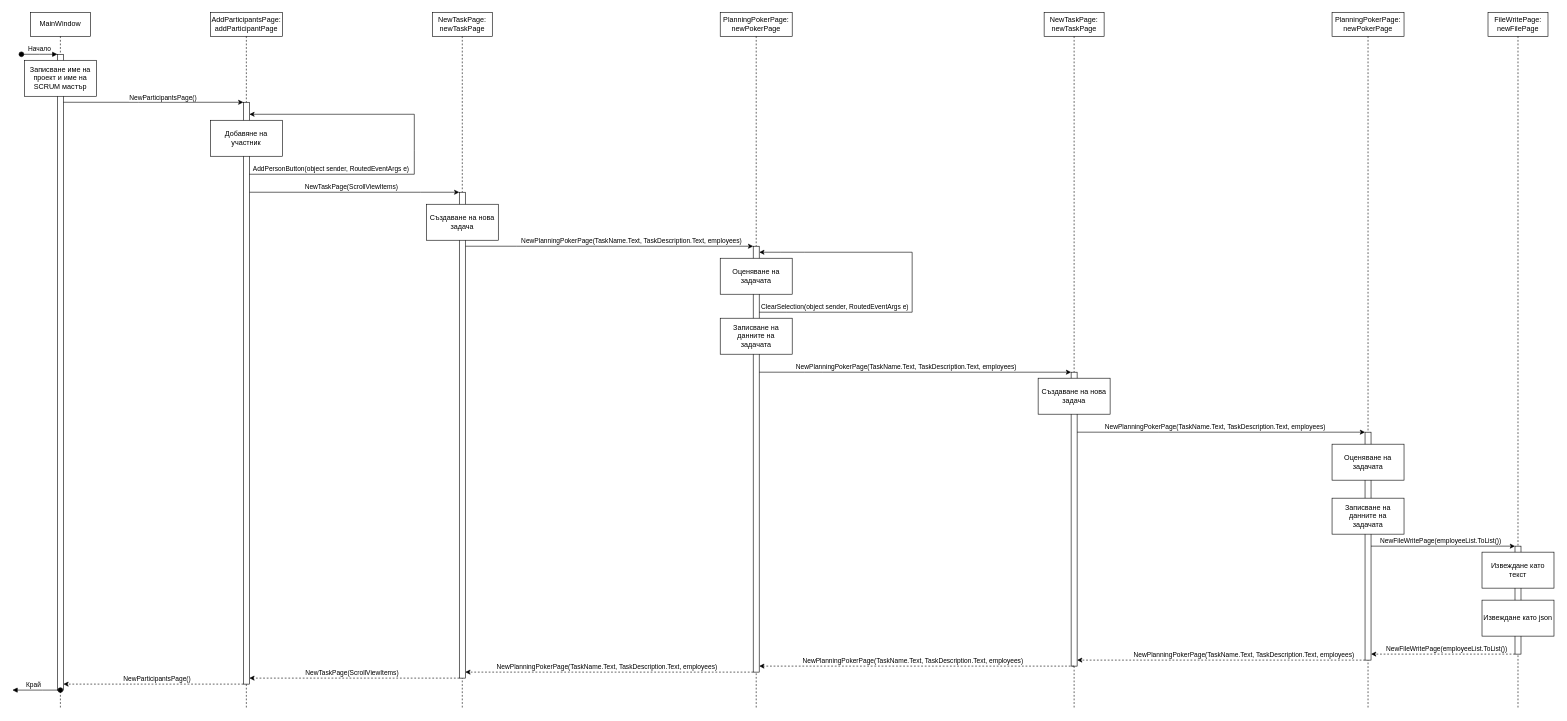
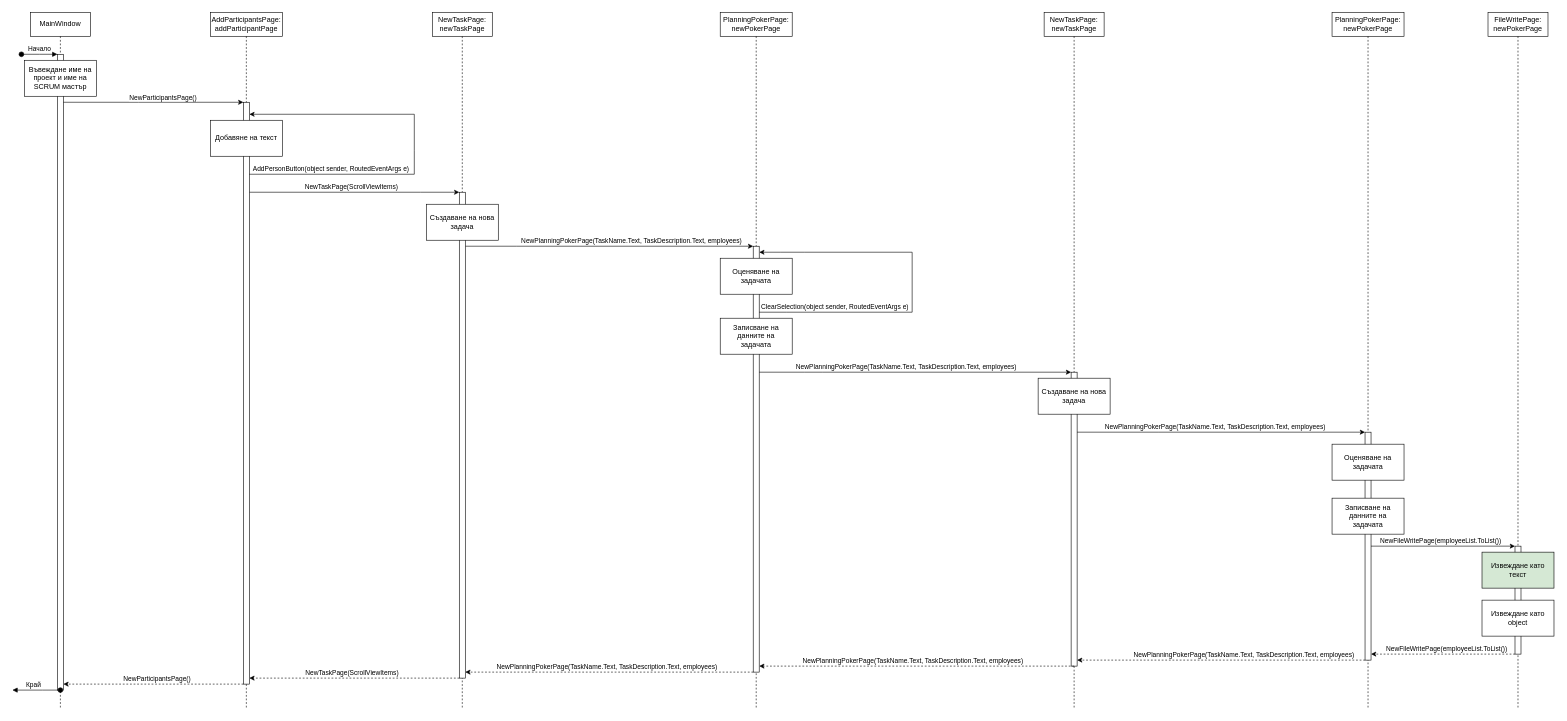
  <mxCell id="0" />
  <mxCell id="1" parent="0" />
  <mxCell id="2" value="MainWindow" style="shape=umlLifeline;perimeter=lifelinePerimeter;whiteSpace=wrap;html=1;container=0;dropTarget=0;collapsible=0;recursiveResize=0;outlineConnect=0;portConstraint=eastwest;newEdgeStyle={&quot;edgeStyle&quot;:&quot;elbowEdgeStyle&quot;,&quot;elbow&quot;:&quot;vertical&quot;,&quot;curved&quot;:0,&quot;rounded&quot;:0};" parent="1" vertex="1"><mxGeometry x="50" y="20" width="100" height="1160" as="geometry" /></mxCell>
  <mxCell id="3" value="" style="html=1;points=[];perimeter=orthogonalPerimeter;outlineConnect=0;targetShapes=umlLifeline;portConstraint=eastwest;newEdgeStyle={&quot;edgeStyle&quot;:&quot;elbowEdgeStyle&quot;,&quot;elbow&quot;:&quot;vertical&quot;,&quot;curved&quot;:0,&quot;rounded&quot;:0};" parent="2" vertex="1"><mxGeometry x="45" y="70" width="10" height="1060" as="geometry" /></mxCell>
  <mxCell id="4" value="Начало" style="html=1;verticalAlign=bottom;startArrow=oval;endArrow=block;startSize=8;edgeStyle=elbowEdgeStyle;elbow=vertical;curved=0;rounded=0;" parent="2" target="3" edge="1"><mxGeometry relative="1" as="geometry"><mxPoint x="-15" y="70" as="sourcePoint" /></mxGeometry></mxCell>
  <mxCell id="5" value="AddParticipantsPage:&lt;br&gt;addParticipantPage" style="shape=umlLifeline;perimeter=lifelinePerimeter;whiteSpace=wrap;html=1;container=0;dropTarget=0;collapsible=0;recursiveResize=0;outlineConnect=0;portConstraint=eastwest;newEdgeStyle={&quot;edgeStyle&quot;:&quot;elbowEdgeStyle&quot;,&quot;elbow&quot;:&quot;vertical&quot;,&quot;curved&quot;:0,&quot;rounded&quot;:0};size=40;" parent="1" vertex="1"><mxGeometry x="350" y="20" width="120" height="1160" as="geometry" /></mxCell>
  <mxCell id="6" value="NewTaskPage:&lt;br&gt;newTaskPage" style="shape=umlLifeline;perimeter=lifelinePerimeter;whiteSpace=wrap;html=1;container=0;dropTarget=0;collapsible=0;recursiveResize=0;outlineConnect=0;portConstraint=eastwest;newEdgeStyle={&quot;edgeStyle&quot;:&quot;elbowEdgeStyle&quot;,&quot;elbow&quot;:&quot;vertical&quot;,&quot;curved&quot;:0,&quot;rounded&quot;:0};" parent="1" vertex="1"><mxGeometry x="720" y="20" width="100" height="1160" as="geometry" /></mxCell>
  <mxCell id="7" value="&lt;div&gt;PlanningPokerPage:&lt;/div&gt;newPokerPage" style="shape=umlLifeline;perimeter=lifelinePerimeter;whiteSpace=wrap;html=1;container=0;dropTarget=0;collapsible=0;recursiveResize=0;outlineConnect=0;portConstraint=eastwest;newEdgeStyle={&quot;edgeStyle&quot;:&quot;elbowEdgeStyle&quot;,&quot;elbow&quot;:&quot;vertical&quot;,&quot;curved&quot;:0,&quot;rounded&quot;:0};" parent="1" vertex="1"><mxGeometry x="1200" y="20" width="120" height="1160" as="geometry" /></mxCell>
- <mxCell id="8" value="Записване име на проект и име на SCRUM мастър" style="rounded=0;whiteSpace=wrap;html=1;" parent="1" vertex="1"><mxGeometry x="40" y="100" width="120" height="60" as="geometry" /></mxCell>
+ <mxCell id="8" value="Въвеждане име на проект и име на SCRUM мастър" style="rounded=0;whiteSpace=wrap;html=1;" parent="1" vertex="1"><mxGeometry x="40" y="100" width="120" height="60" as="geometry" /></mxCell>
  <mxCell id="9" value="" style="edgeStyle=elbowEdgeStyle;rounded=0;orthogonalLoop=1;jettySize=auto;html=1;elbow=vertical;curved=0;" parent="1" edge="1" target="34" source="3"><mxGeometry relative="1" as="geometry"><mxPoint x="105" y="179" as="sourcePoint" /><mxPoint x="300" y="200" as="targetPoint" /><Array as="points"><mxPoint x="230" y="170" /><mxPoint x="180" y="190" /><mxPoint x="190" y="179" /><mxPoint x="260" y="169" /><mxPoint x="200" y="209" /></Array></mxGeometry></mxCell>
  <mxCell id="10" value="NewParticipantsPage()" style="edgeLabel;html=1;align=center;verticalAlign=middle;resizable=0;points=[];" parent="9" vertex="1" connectable="0"><mxGeometry x="0.207" y="-2" relative="1" as="geometry"><mxPoint x="-16" y="-11" as="offset" /></mxGeometry></mxCell>
  <mxCell id="11" value="" style="edgeStyle=elbowEdgeStyle;rounded=0;orthogonalLoop=1;jettySize=auto;html=1;elbow=vertical;curved=0;" parent="1" source="13" target="19" edge="1"><mxGeometry relative="1" as="geometry"><Array as="points"><mxPoint x="860" y="410" /></Array></mxGeometry></mxCell>
  <mxCell id="12" value="NewPlanningPokerPage(TaskName.Text, TaskDescription.Text, employees)" style="edgeLabel;html=1;align=center;verticalAlign=middle;resizable=0;points=[];" parent="11" vertex="1" connectable="0"><mxGeometry x="0.144" y="2" relative="1" as="geometry"><mxPoint x="1" y="-8" as="offset" /></mxGeometry></mxCell>
  <mxCell id="13" value="" style="html=1;points=[];perimeter=orthogonalPerimeter;outlineConnect=0;targetShapes=umlLifeline;portConstraint=eastwest;newEdgeStyle={&quot;edgeStyle&quot;:&quot;elbowEdgeStyle&quot;,&quot;elbow&quot;:&quot;vertical&quot;,&quot;curved&quot;:0,&quot;rounded&quot;:0};" parent="1" vertex="1"><mxGeometry x="765" y="320" width="10" height="810" as="geometry" /></mxCell>
  <mxCell id="14" value="" style="edgeStyle=elbowEdgeStyle;rounded=0;orthogonalLoop=1;jettySize=auto;html=1;elbow=vertical;curved=0;" parent="1" source="34" target="13" edge="1"><mxGeometry relative="1" as="geometry"><Array as="points"><mxPoint x="700" y="320" /><mxPoint x="510" y="310" /></Array></mxGeometry></mxCell>
  <mxCell id="15" value="NewTaskPage(ScrollViewItems)" style="edgeLabel;html=1;align=center;verticalAlign=middle;resizable=0;points=[];" parent="14" vertex="1" connectable="0"><mxGeometry x="0.576" y="-2" relative="1" as="geometry"><mxPoint x="-107" y="-12" as="offset" /></mxGeometry></mxCell>
  <mxCell id="16" value="Създаване на нова задача" style="rounded=0;whiteSpace=wrap;html=1;" parent="1" vertex="1"><mxGeometry x="710" y="340" width="120" height="60" as="geometry" /></mxCell>
  <mxCell id="17" value="" style="endArrow=classic;html=1;rounded=0;" parent="1" target="19" edge="1"><mxGeometry width="50" height="50" relative="1" as="geometry"><mxPoint x="1260" y="520" as="sourcePoint" /><mxPoint x="1340" y="400" as="targetPoint" /><Array as="points"><mxPoint x="1310" y="520" /><mxPoint x="1520" y="520" /><mxPoint x="1520" y="420" /><mxPoint x="1340" y="420" /><mxPoint x="1300" y="420" /></Array></mxGeometry></mxCell>
  <mxCell id="18" value="ClearSelection(object sender, RoutedEventArgs e)" style="edgeLabel;html=1;align=center;verticalAlign=middle;resizable=0;points=[];" parent="17" vertex="1" connectable="0"><mxGeometry x="-0.727" y="-1" relative="1" as="geometry"><mxPoint x="46" y="-11" as="offset" /></mxGeometry></mxCell>
  <mxCell id="19" value="" style="html=1;points=[];perimeter=orthogonalPerimeter;outlineConnect=0;targetShapes=umlLifeline;portConstraint=eastwest;newEdgeStyle={&quot;edgeStyle&quot;:&quot;elbowEdgeStyle&quot;,&quot;elbow&quot;:&quot;vertical&quot;,&quot;curved&quot;:0,&quot;rounded&quot;:0};" parent="1" vertex="1"><mxGeometry x="1255" y="410" width="10" height="710" as="geometry" /></mxCell>
  <mxCell id="20" value="Оценяване на задачата" style="rounded=0;whiteSpace=wrap;html=1;" parent="1" vertex="1"><mxGeometry x="1200" y="430" width="120" height="60" as="geometry" /></mxCell>
  <mxCell id="21" value="&lt;div&gt;Записване на данните на&lt;/div&gt;&lt;div&gt;задачата&lt;/div&gt;" style="rounded=0;whiteSpace=wrap;html=1;" parent="1" vertex="1"><mxGeometry x="1200" y="530" width="120" height="60" as="geometry" /></mxCell>
- <mxCell id="22" value="FileWritePage:&lt;br&gt;newFilePage" style="shape=umlLifeline;perimeter=lifelinePerimeter;whiteSpace=wrap;html=1;container=0;dropTarget=0;collapsible=0;recursiveResize=0;outlineConnect=0;portConstraint=eastwest;newEdgeStyle={&quot;edgeStyle&quot;:&quot;elbowEdgeStyle&quot;,&quot;elbow&quot;:&quot;vertical&quot;,&quot;curved&quot;:0,&quot;rounded&quot;:0};" parent="1" vertex="1"><mxGeometry x="2480" y="20" width="100" height="1160" as="geometry" /></mxCell>
+ <mxCell id="22" value="FileWritePage:&lt;br&gt;newPokerPage" style="shape=umlLifeline;perimeter=lifelinePerimeter;whiteSpace=wrap;html=1;container=0;dropTarget=0;collapsible=0;recursiveResize=0;outlineConnect=0;portConstraint=eastwest;newEdgeStyle={&quot;edgeStyle&quot;:&quot;elbowEdgeStyle&quot;,&quot;elbow&quot;:&quot;vertical&quot;,&quot;curved&quot;:0,&quot;rounded&quot;:0};" parent="1" vertex="1"><mxGeometry x="2480" y="20" width="100" height="1160" as="geometry" /></mxCell>
  <mxCell id="23" value="" style="html=1;points=[];perimeter=orthogonalPerimeter;outlineConnect=0;targetShapes=umlLifeline;portConstraint=eastwest;newEdgeStyle={&quot;edgeStyle&quot;:&quot;elbowEdgeStyle&quot;,&quot;elbow&quot;:&quot;vertical&quot;,&quot;curved&quot;:0,&quot;rounded&quot;:0};" vertex="1" parent="22"><mxGeometry x="45" y="890" width="10" height="180" as="geometry" /></mxCell>
  <mxCell id="24" value="" style="endArrow=classic;html=1;rounded=0;" parent="1" source="19" target="47" edge="1"><mxGeometry width="50" height="50" relative="1" as="geometry"><mxPoint x="880" y="620" as="sourcePoint" /><mxPoint x="930" y="570" as="targetPoint" /><Array as="points"><mxPoint x="1340" y="620" /><mxPoint x="1370" y="620" /></Array></mxGeometry></mxCell>
  <mxCell id="25" value="NewPlanningPokerPage(TaskName.Text, TaskDescription.Text, employees)" style="edgeLabel;html=1;align=center;verticalAlign=middle;resizable=0;points=[];" parent="24" vertex="1" connectable="0"><mxGeometry x="-0.255" relative="1" as="geometry"><mxPoint x="50" y="-10" as="offset" /></mxGeometry></mxCell>
  <mxCell id="26" value="" style="endArrow=classic;html=1;rounded=0;dashed=1;" parent="1" source="13" target="34" edge="1"><mxGeometry width="50" height="50" relative="1" as="geometry"><mxPoint x="450" y="680" as="sourcePoint" /><mxPoint x="420" y="770" as="targetPoint" /><Array as="points"><mxPoint x="490" y="1130" /></Array></mxGeometry></mxCell>
  <mxCell id="27" value="NewTaskPage(ScrollViewItems)" style="edgeLabel;html=1;align=center;verticalAlign=middle;resizable=0;points=[];" parent="26" vertex="1" connectable="0"><mxGeometry x="0.033" y="-1" relative="1" as="geometry"><mxPoint x="1" y="-9" as="offset" /></mxGeometry></mxCell>
  <mxCell id="28" value="" style="endArrow=classic;html=1;rounded=0;dashed=1;" parent="1" edge="1"><mxGeometry width="50" height="50" relative="1" as="geometry"><mxPoint x="1255" y="1120" as="sourcePoint" /><mxPoint x="775" y="1120" as="targetPoint" /><Array as="points"><mxPoint x="900" y="1120" /><mxPoint x="840" y="1120" /></Array></mxGeometry></mxCell>
  <mxCell id="29" value="NewPlanningPokerPage(TaskName.Text, TaskDescription.Text, employees)" style="edgeLabel;html=1;align=center;verticalAlign=middle;resizable=0;points=[];" parent="28" vertex="1" connectable="0"><mxGeometry x="0.124" relative="1" as="geometry"><mxPoint x="25" y="-10" as="offset" /></mxGeometry></mxCell>
  <mxCell id="30" value="" style="endArrow=classic;html=1;rounded=0;dashed=1;" parent="1" source="34" target="3" edge="1"><mxGeometry width="50" height="50" relative="1" as="geometry"><mxPoint x="250" y="820" as="sourcePoint" /><mxPoint x="180" y="820" as="targetPoint" /><Array as="points"><mxPoint x="190" y="1140" /></Array></mxGeometry></mxCell>
  <mxCell id="31" value="NewParticipantsPage()" style="edgeLabel;html=1;align=center;verticalAlign=middle;resizable=0;points=[];" parent="30" vertex="1" connectable="0"><mxGeometry x="0.265" y="3" relative="1" as="geometry"><mxPoint x="45" y="-13" as="offset" /></mxGeometry></mxCell>
  <mxCell id="32" value="" style="html=1;verticalAlign=bottom;startArrow=oval;endArrow=block;startSize=8;edgeStyle=elbowEdgeStyle;elbow=vertical;curved=0;rounded=0;" parent="1" edge="1"><mxGeometry x="0.143" y="120" relative="1" as="geometry"><mxPoint x="100" y="1150" as="sourcePoint" /><mxPoint x="20" y="1150" as="targetPoint" /><Array as="points"><mxPoint x="70" y="1150" /></Array><mxPoint as="offset" /></mxGeometry></mxCell>
  <mxCell id="33" value="Край" style="edgeLabel;html=1;align=center;verticalAlign=middle;resizable=0;points=[];" parent="32" vertex="1" connectable="0"><mxGeometry x="0.286" y="2" relative="1" as="geometry"><mxPoint x="5" y="-12" as="offset" /></mxGeometry></mxCell>
  <mxCell id="34" value="" style="html=1;points=[];perimeter=orthogonalPerimeter;outlineConnect=0;targetShapes=umlLifeline;portConstraint=eastwest;newEdgeStyle={&quot;edgeStyle&quot;:&quot;elbowEdgeStyle&quot;,&quot;elbow&quot;:&quot;vertical&quot;,&quot;curved&quot;:0,&quot;rounded&quot;:0};" parent="1" vertex="1"><mxGeometry x="405" y="170" width="10" height="970" as="geometry" /></mxCell>
  <mxCell id="35" value="" style="endArrow=classic;html=1;rounded=0;" parent="1" source="34" target="34" edge="1"><mxGeometry width="50" height="50" relative="1" as="geometry"><mxPoint x="420" y="290" as="sourcePoint" /><mxPoint x="530" y="130" as="targetPoint" /><Array as="points"><mxPoint x="690" y="290" /><mxPoint x="690" y="250" /><mxPoint x="690" y="190" /></Array></mxGeometry></mxCell>
  <mxCell id="36" value="&lt;div&gt;AddPersonButton(object sender, RoutedEventArgs e)&lt;/div&gt;" style="edgeLabel;html=1;align=center;verticalAlign=middle;resizable=0;points=[];" parent="35" vertex="1" connectable="0"><mxGeometry x="-0.022" relative="1" as="geometry"><mxPoint x="-140" y="33" as="offset" /></mxGeometry></mxCell>
- <mxCell id="37" value="Добавяне на участник" style="rounded=0;whiteSpace=wrap;html=1;" parent="1" vertex="1"><mxGeometry x="350" y="200" width="120" height="60" as="geometry" /></mxCell>
+ <mxCell id="37" value="Добавяне на текст" style="rounded=0;whiteSpace=wrap;html=1;" parent="1" vertex="1"><mxGeometry x="350" y="200" width="120" height="60" as="geometry" /></mxCell>
  <mxCell id="38" value="" style="edgeStyle=elbowEdgeStyle;rounded=0;orthogonalLoop=1;jettySize=auto;html=1;elbow=vertical;curved=0;" edge="1" parent="1" source="46" target="50"><mxGeometry relative="1" as="geometry"><Array as="points"><mxPoint x="1930" y="720" /><mxPoint x="1900" y="700" /></Array><mxPoint x="1310" y="709.41" as="sourcePoint" /><mxPoint x="2110" y="800" as="targetPoint" /></mxGeometry></mxCell>
  <mxCell id="39" value="NewPlanningPokerPage(TaskName.Text, TaskDescription.Text, employees)" style="edgeLabel;html=1;align=center;verticalAlign=middle;resizable=0;points=[];" vertex="1" connectable="0" parent="38"><mxGeometry x="0.144" y="2" relative="1" as="geometry"><mxPoint x="-43" y="-8" as="offset" /></mxGeometry></mxCell>
  <mxCell id="40" value="" style="edgeStyle=elbowEdgeStyle;rounded=0;orthogonalLoop=1;jettySize=auto;html=1;elbow=vertical;curved=0;" edge="1" parent="1" source="49" target="23"><mxGeometry relative="1" as="geometry"><Array as="points"><mxPoint x="2420" y="910" /><mxPoint x="1340" y="890" /></Array><mxPoint x="1950" y="980" as="sourcePoint" /><mxPoint x="1550" y="890" as="targetPoint" /></mxGeometry></mxCell>
  <mxCell id="41" value="NewFileWritePage(employeeList.ToList())" style="edgeLabel;html=1;align=center;verticalAlign=middle;resizable=0;points=[];" vertex="1" connectable="0" parent="40"><mxGeometry x="0.144" y="2" relative="1" as="geometry"><mxPoint x="-19" y="-8" as="offset" /></mxGeometry></mxCell>
- <mxCell id="42" value="Извеждане като текст" style="rounded=0;whiteSpace=wrap;html=1;" vertex="1" parent="1"><mxGeometry x="2470" y="920" width="120" height="60" as="geometry" /></mxCell>
- <mxCell id="43" value="Извеждане като json" style="rounded=0;whiteSpace=wrap;html=1;" vertex="1" parent="1"><mxGeometry x="2470" y="1000" width="120" height="60" as="geometry" /></mxCell>
+ <mxCell id="42" value="Извеждане като текст" style="rounded=0;whiteSpace=wrap;html=1;fillColor=#d5e8d4;" vertex="1" parent="1"><mxGeometry x="2470" y="920" width="120" height="60" as="geometry" /></mxCell>
+ <mxCell id="43" value="Извеждане като object" style="rounded=0;whiteSpace=wrap;html=1;" vertex="1" parent="1"><mxGeometry x="2470" y="1000" width="120" height="60" as="geometry" /></mxCell>
  <mxCell id="44" style="edgeStyle=elbowEdgeStyle;rounded=0;orthogonalLoop=1;jettySize=auto;html=1;elbow=vertical;curved=0;dashed=1;" edge="1" parent="1" source="23" target="50"><mxGeometry relative="1" as="geometry"><mxPoint x="1960" y="1110" as="targetPoint" /><Array as="points"><mxPoint x="2410" y="1090" /><mxPoint x="2310" y="1100" /></Array></mxGeometry></mxCell>
  <mxCell id="45" value="NewFileWritePage(employeeList.ToList())" style="edgeLabel;html=1;align=center;verticalAlign=middle;resizable=0;points=[];" vertex="1" connectable="0" parent="44"><mxGeometry x="-0.267" relative="1" as="geometry"><mxPoint x="-27" y="-10" as="offset" /></mxGeometry></mxCell>
  <mxCell id="46" value="NewTaskPage:&lt;br&gt;newTaskPage" style="shape=umlLifeline;perimeter=lifelinePerimeter;whiteSpace=wrap;html=1;container=0;dropTarget=0;collapsible=0;recursiveResize=0;outlineConnect=0;portConstraint=eastwest;newEdgeStyle={&quot;edgeStyle&quot;:&quot;elbowEdgeStyle&quot;,&quot;elbow&quot;:&quot;vertical&quot;,&quot;curved&quot;:0,&quot;rounded&quot;:0};" vertex="1" parent="1"><mxGeometry x="1740" y="20" width="100" height="1160" as="geometry" /></mxCell>
  <mxCell id="47" value="" style="html=1;points=[];perimeter=orthogonalPerimeter;outlineConnect=0;targetShapes=umlLifeline;portConstraint=eastwest;newEdgeStyle={&quot;edgeStyle&quot;:&quot;elbowEdgeStyle&quot;,&quot;elbow&quot;:&quot;vertical&quot;,&quot;curved&quot;:0,&quot;rounded&quot;:0};" vertex="1" parent="46"><mxGeometry x="45" y="600" width="10" height="490" as="geometry" /></mxCell>
  <mxCell id="48" value="Създаване на нова задача" style="rounded=0;whiteSpace=wrap;html=1;" vertex="1" parent="1"><mxGeometry x="1730" y="630" width="120" height="60" as="geometry" /></mxCell>
  <mxCell id="49" value="&lt;div&gt;PlanningPokerPage:&lt;/div&gt;newPokerPage" style="shape=umlLifeline;perimeter=lifelinePerimeter;whiteSpace=wrap;html=1;container=0;dropTarget=0;collapsible=0;recursiveResize=0;outlineConnect=0;portConstraint=eastwest;newEdgeStyle={&quot;edgeStyle&quot;:&quot;elbowEdgeStyle&quot;,&quot;elbow&quot;:&quot;vertical&quot;,&quot;curved&quot;:0,&quot;rounded&quot;:0};" vertex="1" parent="1"><mxGeometry x="2220" y="20" width="120" height="1160" as="geometry" /></mxCell>
  <mxCell id="50" value="" style="html=1;points=[];perimeter=orthogonalPerimeter;outlineConnect=0;targetShapes=umlLifeline;portConstraint=eastwest;newEdgeStyle={&quot;edgeStyle&quot;:&quot;elbowEdgeStyle&quot;,&quot;elbow&quot;:&quot;vertical&quot;,&quot;curved&quot;:0,&quot;rounded&quot;:0};" vertex="1" parent="49"><mxGeometry x="55" y="700" width="10" height="380" as="geometry" /></mxCell>
  <mxCell id="51" value="Оценяване на задачата" style="rounded=0;whiteSpace=wrap;html=1;" vertex="1" parent="1"><mxGeometry x="2220" y="740" width="120" height="60" as="geometry" /></mxCell>
  <mxCell id="52" value="&lt;div&gt;Записване на данните на&lt;/div&gt;&lt;div&gt;задачата&lt;/div&gt;" style="rounded=0;whiteSpace=wrap;html=1;" vertex="1" parent="1"><mxGeometry x="2220" y="830" width="120" height="60" as="geometry" /></mxCell>
  <mxCell id="53" style="edgeStyle=elbowEdgeStyle;rounded=0;orthogonalLoop=1;jettySize=auto;html=1;elbow=vertical;curved=0;dashed=1;" edge="1" parent="1" source="50" target="47"><mxGeometry relative="1" as="geometry"><mxPoint x="2270" y="1100" as="sourcePoint" /><mxPoint x="2030" y="1100" as="targetPoint" /><Array as="points"><mxPoint x="2155" y="1100" /><mxPoint x="2055" y="1110" /></Array></mxGeometry></mxCell>
  <mxCell id="54" value="NewPlanningPokerPage(TaskName.Text, TaskDescription.Text, employees)" style="edgeLabel;html=1;align=center;verticalAlign=middle;resizable=0;points=[];" vertex="1" connectable="0" parent="53"><mxGeometry x="-0.267" relative="1" as="geometry"><mxPoint x="-27" y="-10" as="offset" /></mxGeometry></mxCell>
  <mxCell id="55" value="" style="endArrow=classic;html=1;rounded=0;dashed=1;" edge="1" parent="1" target="19"><mxGeometry width="50" height="50" relative="1" as="geometry"><mxPoint x="1790" y="1110" as="sourcePoint" /><mxPoint x="1310" y="1110" as="targetPoint" /><Array as="points"><mxPoint x="1435" y="1110" /><mxPoint x="1375" y="1110" /></Array></mxGeometry></mxCell>
  <mxCell id="56" value="NewPlanningPokerPage(TaskName.Text, TaskDescription.Text, employees)" style="edgeLabel;html=1;align=center;verticalAlign=middle;resizable=0;points=[];" vertex="1" connectable="0" parent="55"><mxGeometry x="0.124" relative="1" as="geometry"><mxPoint x="25" y="-10" as="offset" /></mxGeometry></mxCell>
